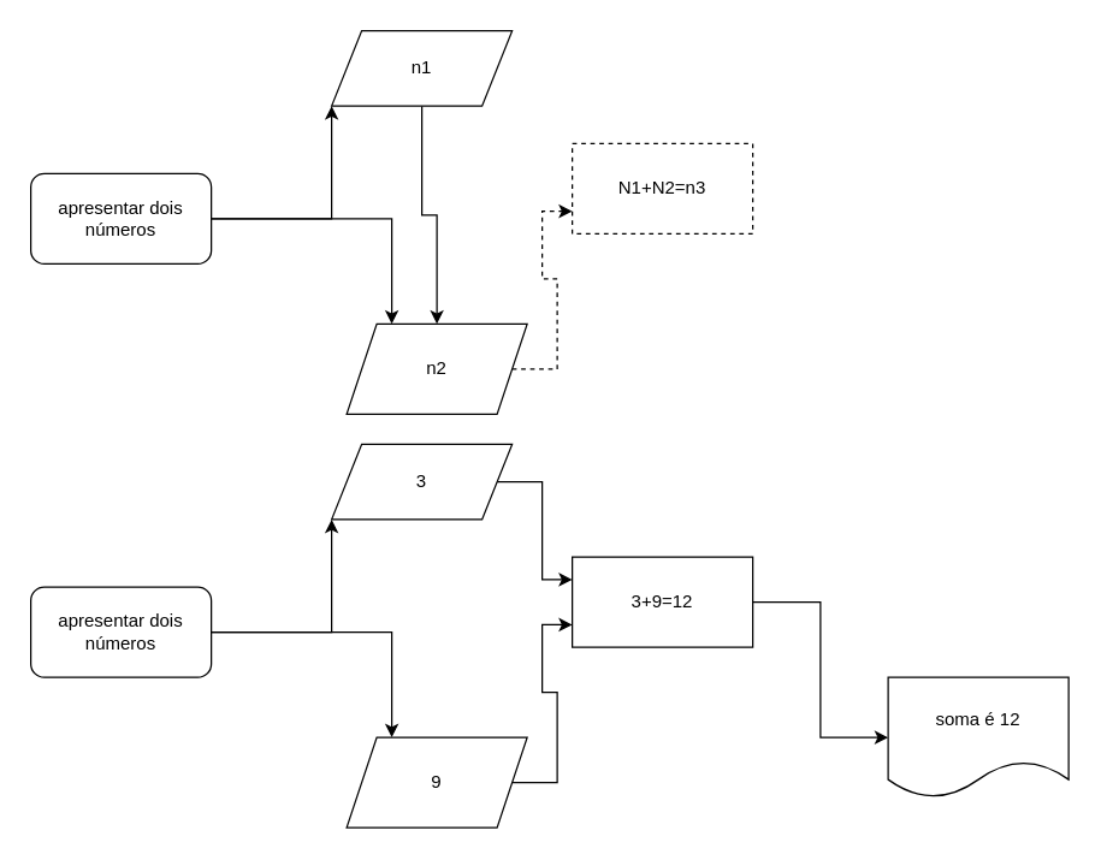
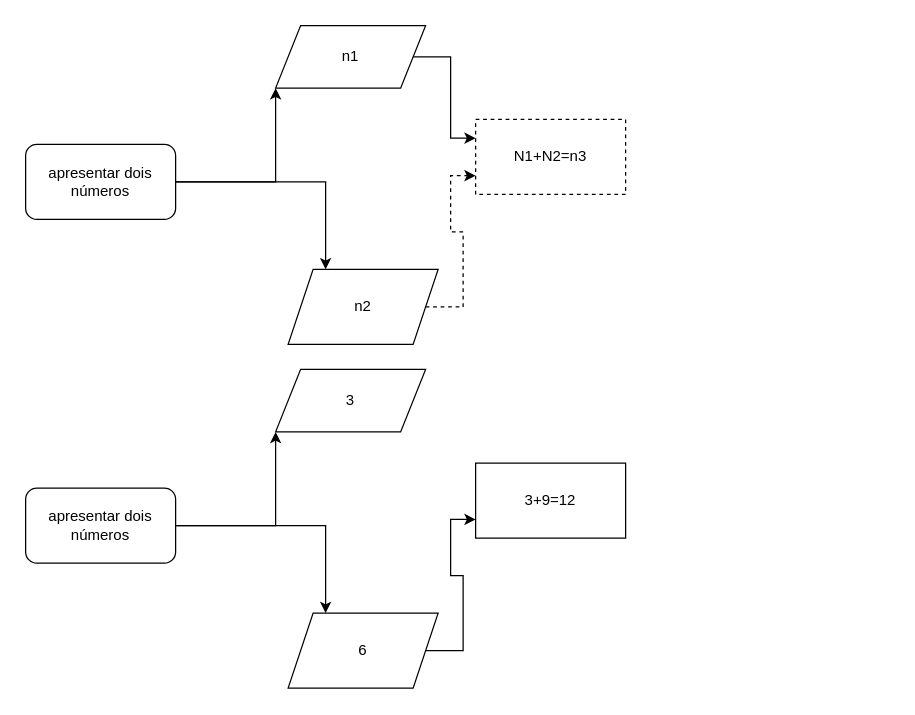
  <mxCell id="0" />
  <mxCell id="1" parent="0" />
  <mxCell id="2" style="edgeStyle=orthogonalEdgeStyle;rounded=0;orthogonalLoop=1;jettySize=auto;html=1;entryX=0;entryY=1;entryDx=0;entryDy=0;" edge="1" parent="1" source="4" target="6"><mxGeometry relative="1" as="geometry"><mxPoint x="130" y="15" as="targetPoint" /></mxGeometry></mxCell>
  <mxCell id="3" style="edgeStyle=orthogonalEdgeStyle;rounded=0;orthogonalLoop=1;jettySize=auto;html=1;entryX=0.25;entryY=0;entryDx=0;entryDy=0;" edge="1" parent="1" source="4" target="8"><mxGeometry relative="1" as="geometry" /></mxCell>
  <mxCell id="4" value="&lt;font style=&quot;vertical-align: inherit&quot;&gt;&lt;font style=&quot;vertical-align: inherit&quot;&gt;&lt;font style=&quot;vertical-align: inherit&quot;&gt;&lt;font style=&quot;vertical-align: inherit&quot;&gt;&lt;font style=&quot;vertical-align: inherit&quot;&gt;&lt;font style=&quot;vertical-align: inherit&quot;&gt;&lt;font style=&quot;vertical-align: inherit&quot;&gt;&lt;font style=&quot;vertical-align: inherit&quot;&gt;apresentar dois números&lt;/font&gt;&lt;/font&gt;&lt;/font&gt;&lt;/font&gt;&lt;/font&gt;&lt;/font&gt;&lt;/font&gt;&lt;/font&gt;" style="rounded=1;whiteSpace=wrap;html=1;" vertex="1" parent="1"><mxGeometry x="20" y="115" width="120" height="60" as="geometry" /></mxCell>
- <mxCell id="5" style="edgeStyle=orthogonalEdgeStyle;rounded=0;orthogonalLoop=1;jettySize=auto;html=1;" edge="1" parent="1" source="6" target="8"><mxGeometry relative="1" as="geometry" /></mxCell>
+ <mxCell id="5" style="edgeStyle=orthogonalEdgeStyle;rounded=0;orthogonalLoop=1;jettySize=auto;html=1;entryX=0;entryY=0.25;entryDx=0;entryDy=0;" edge="1" parent="1" source="6" target="9"><mxGeometry relative="1" as="geometry" /></mxCell>
  <mxCell id="6" value="&lt;font style=&quot;vertical-align: inherit&quot;&gt;&lt;font style=&quot;vertical-align: inherit&quot;&gt;&lt;font style=&quot;vertical-align: inherit&quot;&gt;&lt;font style=&quot;vertical-align: inherit&quot;&gt;n1&lt;/font&gt;&lt;/font&gt;&lt;/font&gt;&lt;/font&gt;" style="shape=parallelogram;perimeter=parallelogramPerimeter;whiteSpace=wrap;html=1;fixedSize=1;" vertex="1" parent="1"><mxGeometry x="220" y="20" width="120" height="50" as="geometry" /></mxCell>
  <mxCell id="7" style="edgeStyle=orthogonalEdgeStyle;rounded=0;orthogonalLoop=1;jettySize=auto;html=1;entryX=0;entryY=0.75;entryDx=0;entryDy=0;dashed=1;" edge="1" parent="1" source="8" target="9"><mxGeometry relative="1" as="geometry" /></mxCell>
  <mxCell id="8" value="&lt;font style=&quot;vertical-align: inherit&quot;&gt;&lt;font style=&quot;vertical-align: inherit&quot;&gt;&lt;font style=&quot;vertical-align: inherit&quot;&gt;&lt;font style=&quot;vertical-align: inherit&quot;&gt;&lt;font style=&quot;vertical-align: inherit&quot;&gt;&lt;font style=&quot;vertical-align: inherit&quot;&gt;n2&lt;/font&gt;&lt;/font&gt;&lt;/font&gt;&lt;/font&gt;&lt;/font&gt;&lt;/font&gt;" style="shape=parallelogram;perimeter=parallelogramPerimeter;whiteSpace=wrap;html=1;fixedSize=1;" vertex="1" parent="1"><mxGeometry x="230" y="215" width="120" height="60" as="geometry" /></mxCell>
  <mxCell id="9" value="&lt;font style=&quot;vertical-align: inherit&quot;&gt;&lt;font style=&quot;vertical-align: inherit&quot;&gt;N1+N2=n3&lt;/font&gt;&lt;/font&gt;" style="rounded=0;whiteSpace=wrap;html=1;dashed=1;" vertex="1" parent="1"><mxGeometry x="380" y="95" width="120" height="60" as="geometry" /></mxCell>
  <mxCell id="10" style="edgeStyle=orthogonalEdgeStyle;rounded=0;orthogonalLoop=1;jettySize=auto;html=1;entryX=0;entryY=1;entryDx=0;entryDy=0;" edge="1" parent="1" source="12" target="14"><mxGeometry relative="1" as="geometry"><mxPoint x="130" y="290" as="targetPoint" /></mxGeometry></mxCell>
  <mxCell id="11" style="edgeStyle=orthogonalEdgeStyle;rounded=0;orthogonalLoop=1;jettySize=auto;html=1;entryX=0.25;entryY=0;entryDx=0;entryDy=0;" edge="1" parent="1" source="12" target="16"><mxGeometry relative="1" as="geometry" /></mxCell>
  <mxCell id="12" value="&lt;font style=&quot;vertical-align: inherit&quot;&gt;&lt;font style=&quot;vertical-align: inherit&quot;&gt;&lt;font style=&quot;vertical-align: inherit&quot;&gt;&lt;font style=&quot;vertical-align: inherit&quot;&gt;&lt;font style=&quot;vertical-align: inherit&quot;&gt;&lt;font style=&quot;vertical-align: inherit&quot;&gt;&lt;font style=&quot;vertical-align: inherit&quot;&gt;&lt;font style=&quot;vertical-align: inherit&quot;&gt;apresentar dois números&lt;/font&gt;&lt;/font&gt;&lt;/font&gt;&lt;/font&gt;&lt;/font&gt;&lt;/font&gt;&lt;/font&gt;&lt;/font&gt;" style="rounded=1;whiteSpace=wrap;html=1;" vertex="1" parent="1"><mxGeometry x="20" y="390" width="120" height="60" as="geometry" /></mxCell>
- <mxCell id="13" style="edgeStyle=orthogonalEdgeStyle;rounded=0;orthogonalLoop=1;jettySize=auto;html=1;entryX=0;entryY=0.25;entryDx=0;entryDy=0;" edge="1" parent="1" source="14" target="18"><mxGeometry relative="1" as="geometry" /></mxCell>
  <mxCell id="14" value="&lt;font style=&quot;vertical-align: inherit&quot;&gt;&lt;font style=&quot;vertical-align: inherit&quot;&gt;3&lt;/font&gt;&lt;/font&gt;" style="shape=parallelogram;perimeter=parallelogramPerimeter;whiteSpace=wrap;html=1;fixedSize=1;" vertex="1" parent="1"><mxGeometry x="220" y="295" width="120" height="50" as="geometry" /></mxCell>
  <mxCell id="15" style="edgeStyle=orthogonalEdgeStyle;rounded=0;orthogonalLoop=1;jettySize=auto;html=1;entryX=0;entryY=0.75;entryDx=0;entryDy=0;" edge="1" parent="1" source="16" target="18"><mxGeometry relative="1" as="geometry" /></mxCell>
- <mxCell id="16" value="&lt;font style=&quot;vertical-align: inherit&quot;&gt;&lt;font style=&quot;vertical-align: inherit&quot;&gt;9&lt;/font&gt;&lt;/font&gt;" style="shape=parallelogram;perimeter=parallelogramPerimeter;whiteSpace=wrap;html=1;fixedSize=1;" vertex="1" parent="1"><mxGeometry x="230" y="490" width="120" height="60" as="geometry" /></mxCell>
- <mxCell id="17" style="edgeStyle=orthogonalEdgeStyle;rounded=0;orthogonalLoop=1;jettySize=auto;html=1;exitX=1;exitY=0.5;exitDx=0;exitDy=0;entryX=0;entryY=0.5;entryDx=0;entryDy=0;" edge="1" parent="1" source="18" target="19"><mxGeometry relative="1" as="geometry" /></mxCell>
+ <mxCell id="16" value="&lt;font style=&quot;vertical-align: inherit&quot;&gt;&lt;font style=&quot;vertical-align: inherit&quot;&gt;6&lt;/font&gt;&lt;/font&gt;" style="shape=parallelogram;perimeter=parallelogramPerimeter;whiteSpace=wrap;html=1;fixedSize=1;" vertex="1" parent="1"><mxGeometry x="230" y="490" width="120" height="60" as="geometry" /></mxCell>
  <mxCell id="18" value="&lt;font style=&quot;vertical-align: inherit&quot;&gt;&lt;font style=&quot;vertical-align: inherit&quot;&gt;&lt;font style=&quot;vertical-align: inherit&quot;&gt;&lt;font style=&quot;vertical-align: inherit&quot;&gt;3+9=12&lt;/font&gt;&lt;/font&gt;&lt;/font&gt;&lt;/font&gt;" style="rounded=0;whiteSpace=wrap;html=1;" vertex="1" parent="1"><mxGeometry x="380" y="370" width="120" height="60" as="geometry" /></mxCell>
- <mxCell id="19" value="&lt;font style=&quot;vertical-align: inherit&quot;&gt;&lt;font style=&quot;vertical-align: inherit&quot;&gt;soma é 12&lt;/font&gt;&lt;/font&gt;" style="shape=document;whiteSpace=wrap;html=1;boundedLbl=1;" vertex="1" parent="1"><mxGeometry x="590" y="450" width="120" height="80" as="geometry" /></mxCell>
